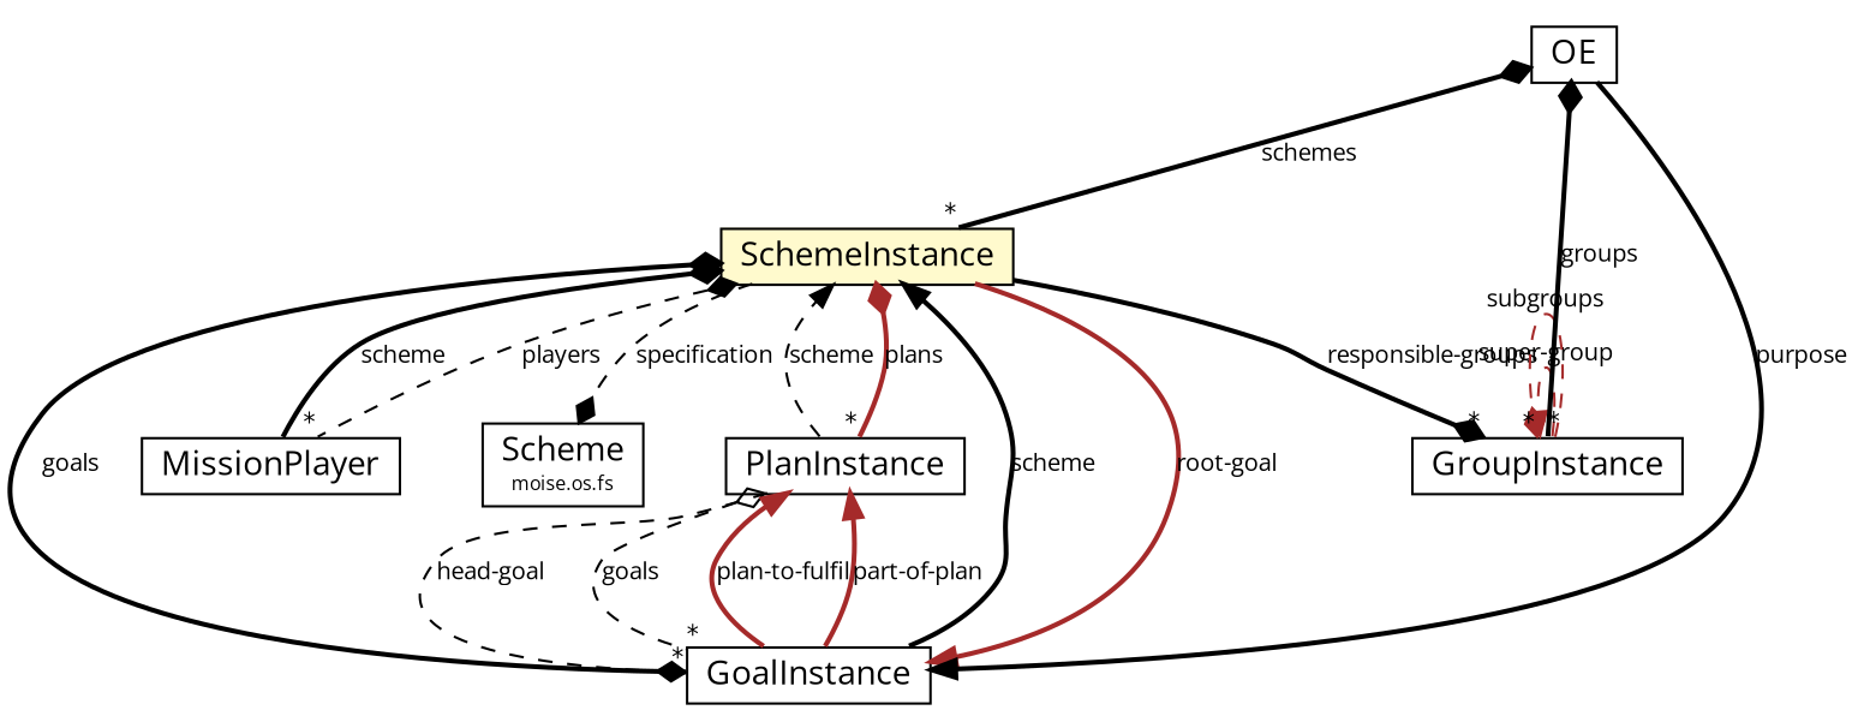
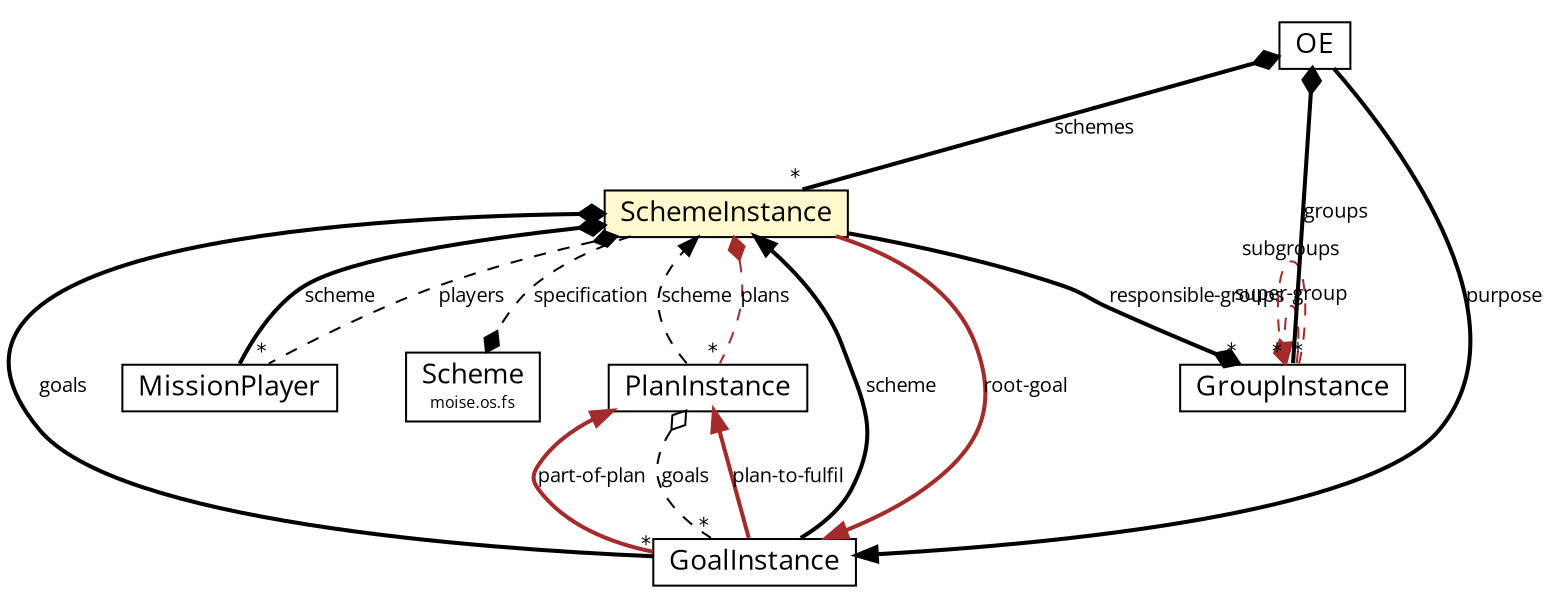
  digraph {
    fontname="Open Sans"
    nodesep=0.25
    ranksep=0.5
    node [fontcolor=black fontname="Open Sans" fontsize=14.0 shape=plaintext]
    edge [arrowhead=normal color=black fontcolor=black fontname="Open Sans" fontsize=10.0 headport=p labelfontname=Helvetica labelfontsize=10 style=bold tailport=p]
    n1 [label=<<table title="moise.oe.SchemeInstance" border="0" cellborder="1" cellspacing="0" cellpadding="2" port="p" bgcolor="lemonChiffon" href="./SchemeInstance.html"> 		<tr><td><table border="0" cellspacing="0" cellpadding="1"> <tr><td align="center" balign="center"> SchemeInstance </td></tr> 		</table></td></tr> 		</table>>]
    n2 [label=<<table title="moise.oe.PlanInstance" border="0" cellborder="1" cellspacing="0" cellpadding="2" port="p" href="./PlanInstance.html"> 		<tr><td><table border="0" cellspacing="0" cellpadding="1"> <tr><td align="center" balign="center"> PlanInstance </td></tr> 		</table></td></tr> 		</table>>]
    n3 [label=<<table title="moise.oe.MissionPlayer" border="0" cellborder="1" cellspacing="0" cellpadding="2" port="p" href="./MissionPlayer.html"> 		<tr><td><table border="0" cellspacing="0" cellpadding="1"> <tr><td align="center" balign="center"> MissionPlayer </td></tr> 		</table></td></tr> 		</table>>]
    n4 [label=<<table title="moise.oe.GroupInstance" border="0" cellborder="1" cellspacing="0" cellpadding="2" port="p" href="./GroupInstance.html"> 		<tr><td><table border="0" cellspacing="0" cellpadding="1"> <tr><td align="center" balign="center"> GroupInstance </td></tr> 		</table></td></tr> 		</table>>]
    n5 [label=<<table title="moise.oe.GoalInstance" border="0" cellborder="1" cellspacing="0" cellpadding="2" port="p" href="./GoalInstance.html"> 		<tr><td><table border="0" cellspacing="0" cellpadding="1"> <tr><td align="center" balign="center"> GoalInstance </td></tr> 		</table></td></tr> 		</table>>]
    n6 [label=<<table title="moise.os.fs.Scheme" border="0" cellborder="1" cellspacing="0" cellpadding="2" port="p" href="../os/fs/Scheme.html"> 		<tr><td><table border="0" cellspacing="0" cellpadding="1"> <tr><td align="center" balign="center"> Scheme </td></tr> <tr><td align="center" balign="center"><font point-size="8.0"> moise.os.fs </font></td></tr> 		</table></td></tr> 		</table>>]
    n7 [label=<<table title="moise.oe.OE" border="0" cellborder="1" cellspacing="0" cellpadding="2" port="p" href="./OE.html"> 		<tr><td><table border="0" cellspacing="0" cellpadding="1"> <tr><td align="center" balign="center"> OE </td></tr> 		</table></td></tr> 		</table>>]
-   n1 -> n2 [arrowhead=none arrowtail=diamond color=brown dir=both headlabel="*" label=plans]
+   n1 -> n2 [arrowhead=none arrowtail=diamond color=brown dir=both headlabel="*" label=plans style=dashed]
    n1 -> n3 [arrowhead=none arrowtail=diamond dir=both headlabel="*" label=players style=dashed]
    n1 -> n4 [arrowhead=diamond headlabel="*" label="responsible-groups"]
    n1 -> n5 [color=brown label="root-goal"]
    n1 -> n5 [arrowhead=none arrowtail=diamond dir=both headlabel="*" label=goals]
    n1 -> n6 [arrowhead=diamond label=specification style=dashed]
    n2 -> n1 [label=scheme style=dashed]
-   n2 -> n5 [arrowhead=diamond label="head-goal" style=dashed]
    n2 -> n5 [arrowhead=none arrowtail=ediamond dir=both headlabel="*" label=goals style=dashed]
    n3 -> n1 [arrowhead=diamond label=scheme]
    n4 -> n4 [color=brown label="super-group" style=dashed]
    n4 -> n4 [arrowhead=diamond color=brown headlabel="*" label=subgroups style=dashed]
    n5 -> n1 [label=scheme]
    n5 -> n2 [color=brown label="plan-to-fulfil"]
    n5 -> n2 [color=brown label="part-of-plan"]
    n7 -> n1 [arrowhead=none arrowtail=diamond dir=both headlabel="*" label=schemes]
    n7 -> n4 [arrowhead=none arrowtail=diamond dir=both headlabel="*" label=groups]
    n7 -> n5 [label=purpose]
  }
